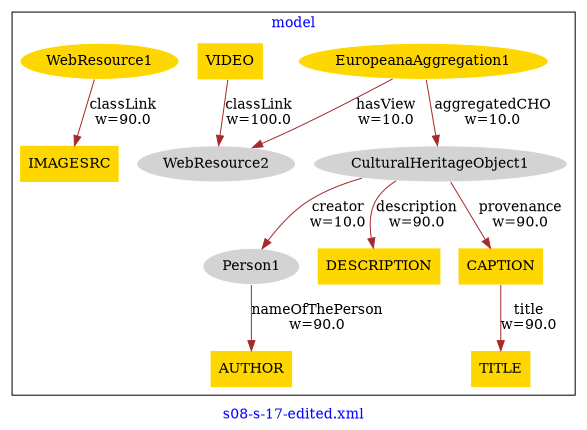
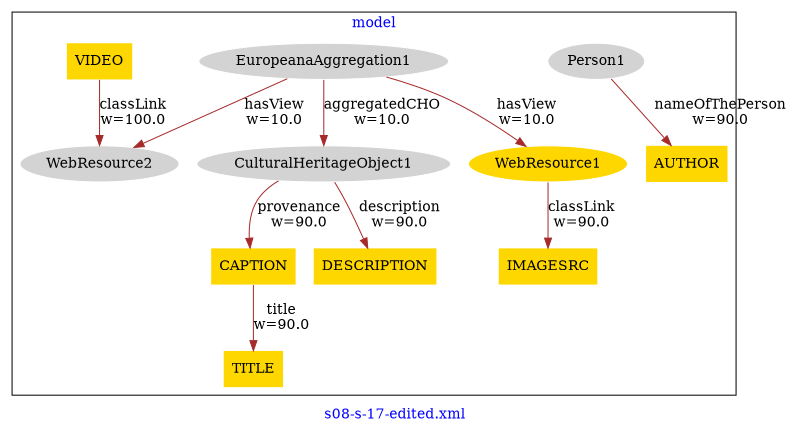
  digraph {
    fontcolor=blue
    label="s08-s-17-edited.xml"
    remincross=true
    node [fillcolor=gold style=filled shape=plaintext]
    edge [color=brown fontcolor=black]
    n1 [color=white fillcolor=lightgray label="CulturalHeritageObject1\n" shape=""]
    n2 [color=white fillcolor=lightgray label="Person1\n" shape=""]
    n3 [label="DESCRIPTION\n"]
    n4 [label="CAPTION\n"]
    n5 [label="TITLE\n"]
    n6 [label="AUTHOR\n"]
-   n7 [color=white label="EuropeanaAggregation1\n" shape=""]
+   n7 [color=white fillcolor=lightgray label="EuropeanaAggregation1\n" shape=""]
    n8 [color=white label="WebResource1\n" shape=""]
    n9 [color=white fillcolor=lightgray label="WebResource2\n" shape=""]
    n10 [label="IMAGESRC\n"]
    n11 [label="VIDEO\n"]
    subgraph cluster_1 {
      label=model
      n1
      n2
      n3
      n4
      n5
      n6
      n7
      n8
      n9
      n10
      n11
    }
-   n1 -> n2 [label="creator\nw=10.0"]
    n1 -> n3 [label="description\nw=90.0"]
    n1 -> n4 [label="provenance\nw=90.0"]
    n2 -> n6 [label="nameOfThePerson\nw=90.0"]
    n4 -> n5 [label="title\nw=90.0"]
    n7 -> n1 [label="aggregatedCHO\nw=10.0"]
+   n7 -> n8 [label="hasView\nw=10.0"]
    n7 -> n9 [label="hasView\nw=10.0"]
    n8 -> n10 [label="classLink\nw=90.0"]
    n11 -> n9 [label="classLink\nw=100.0"]
  }
